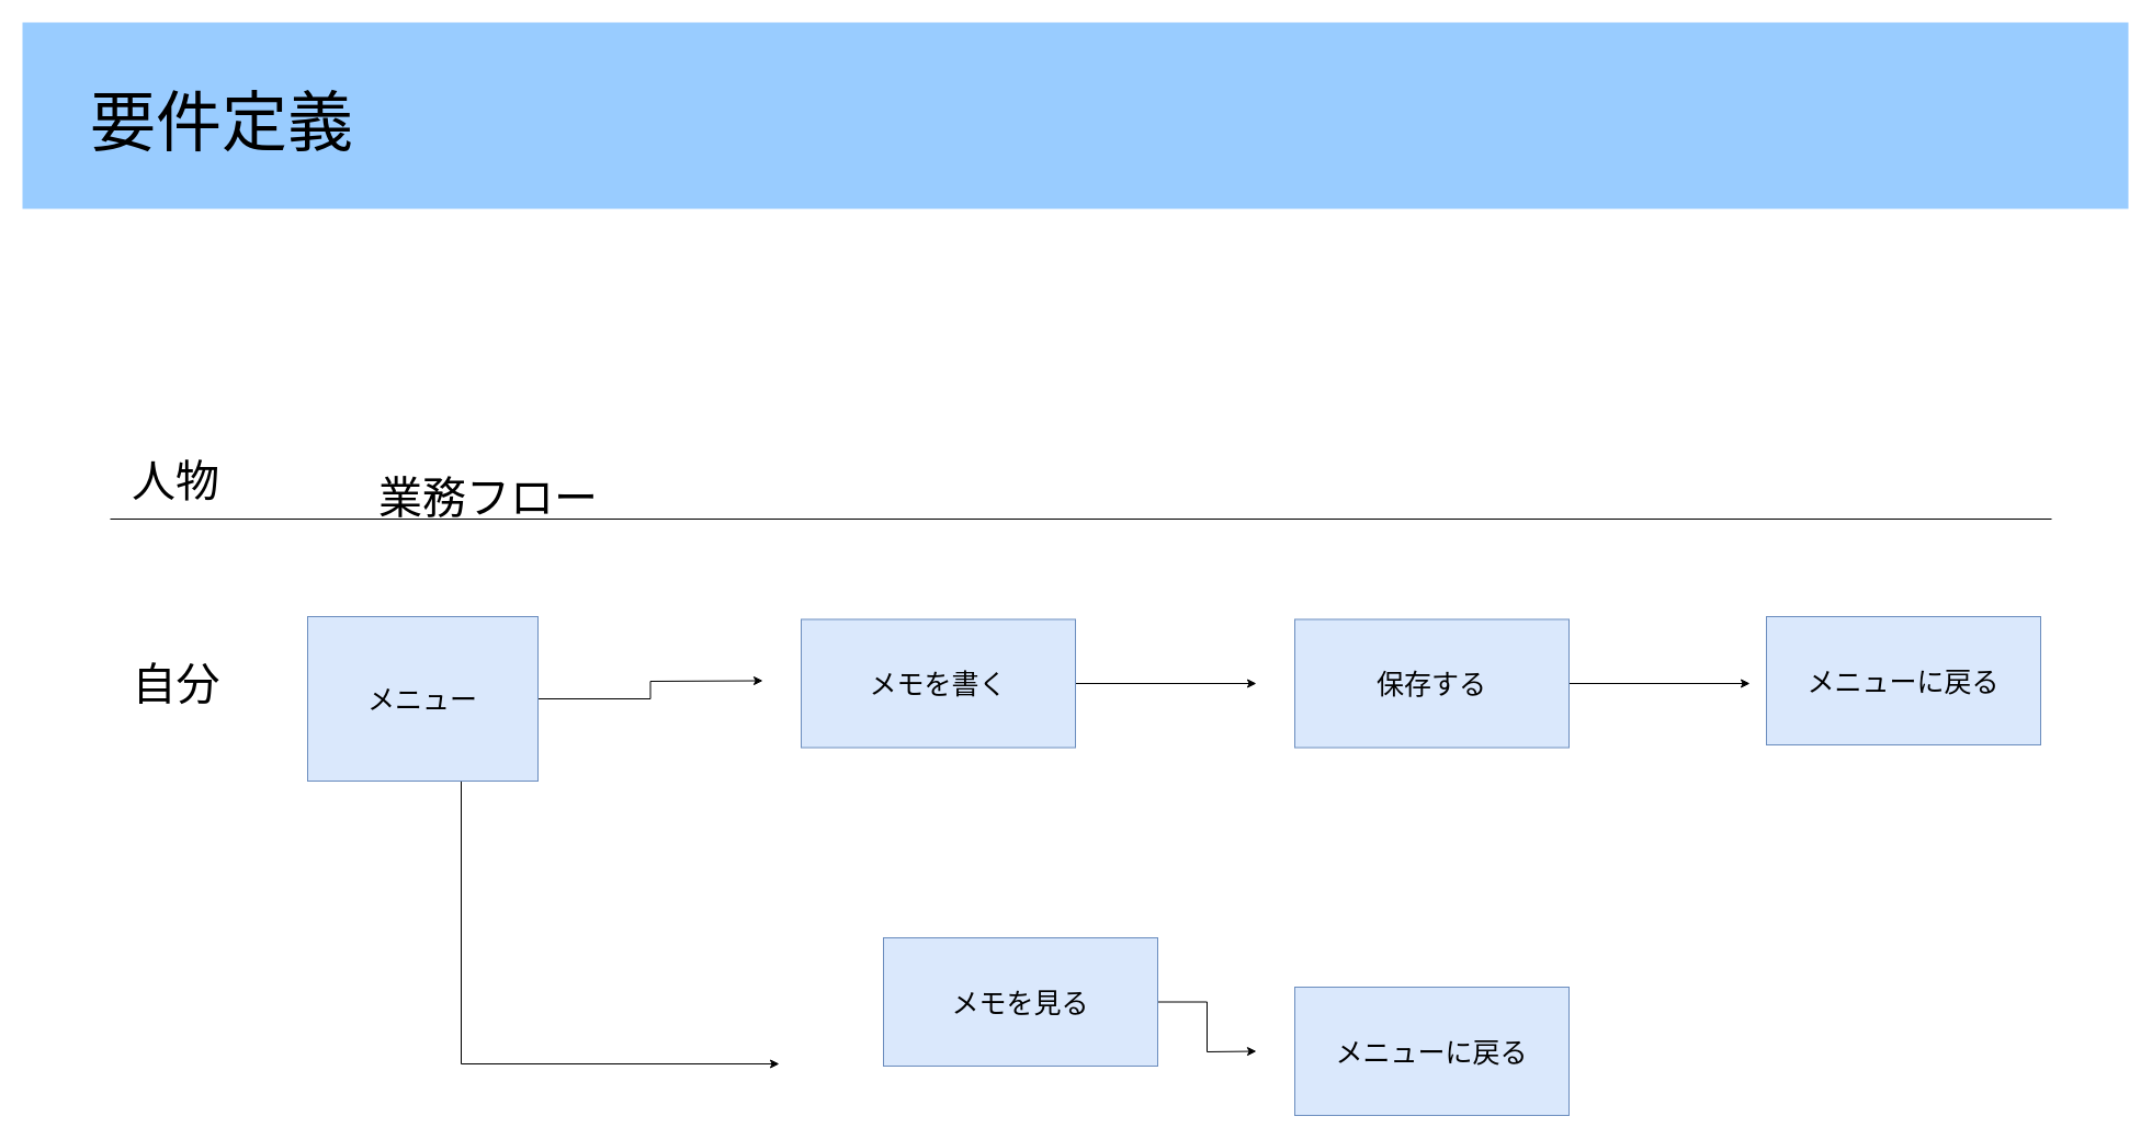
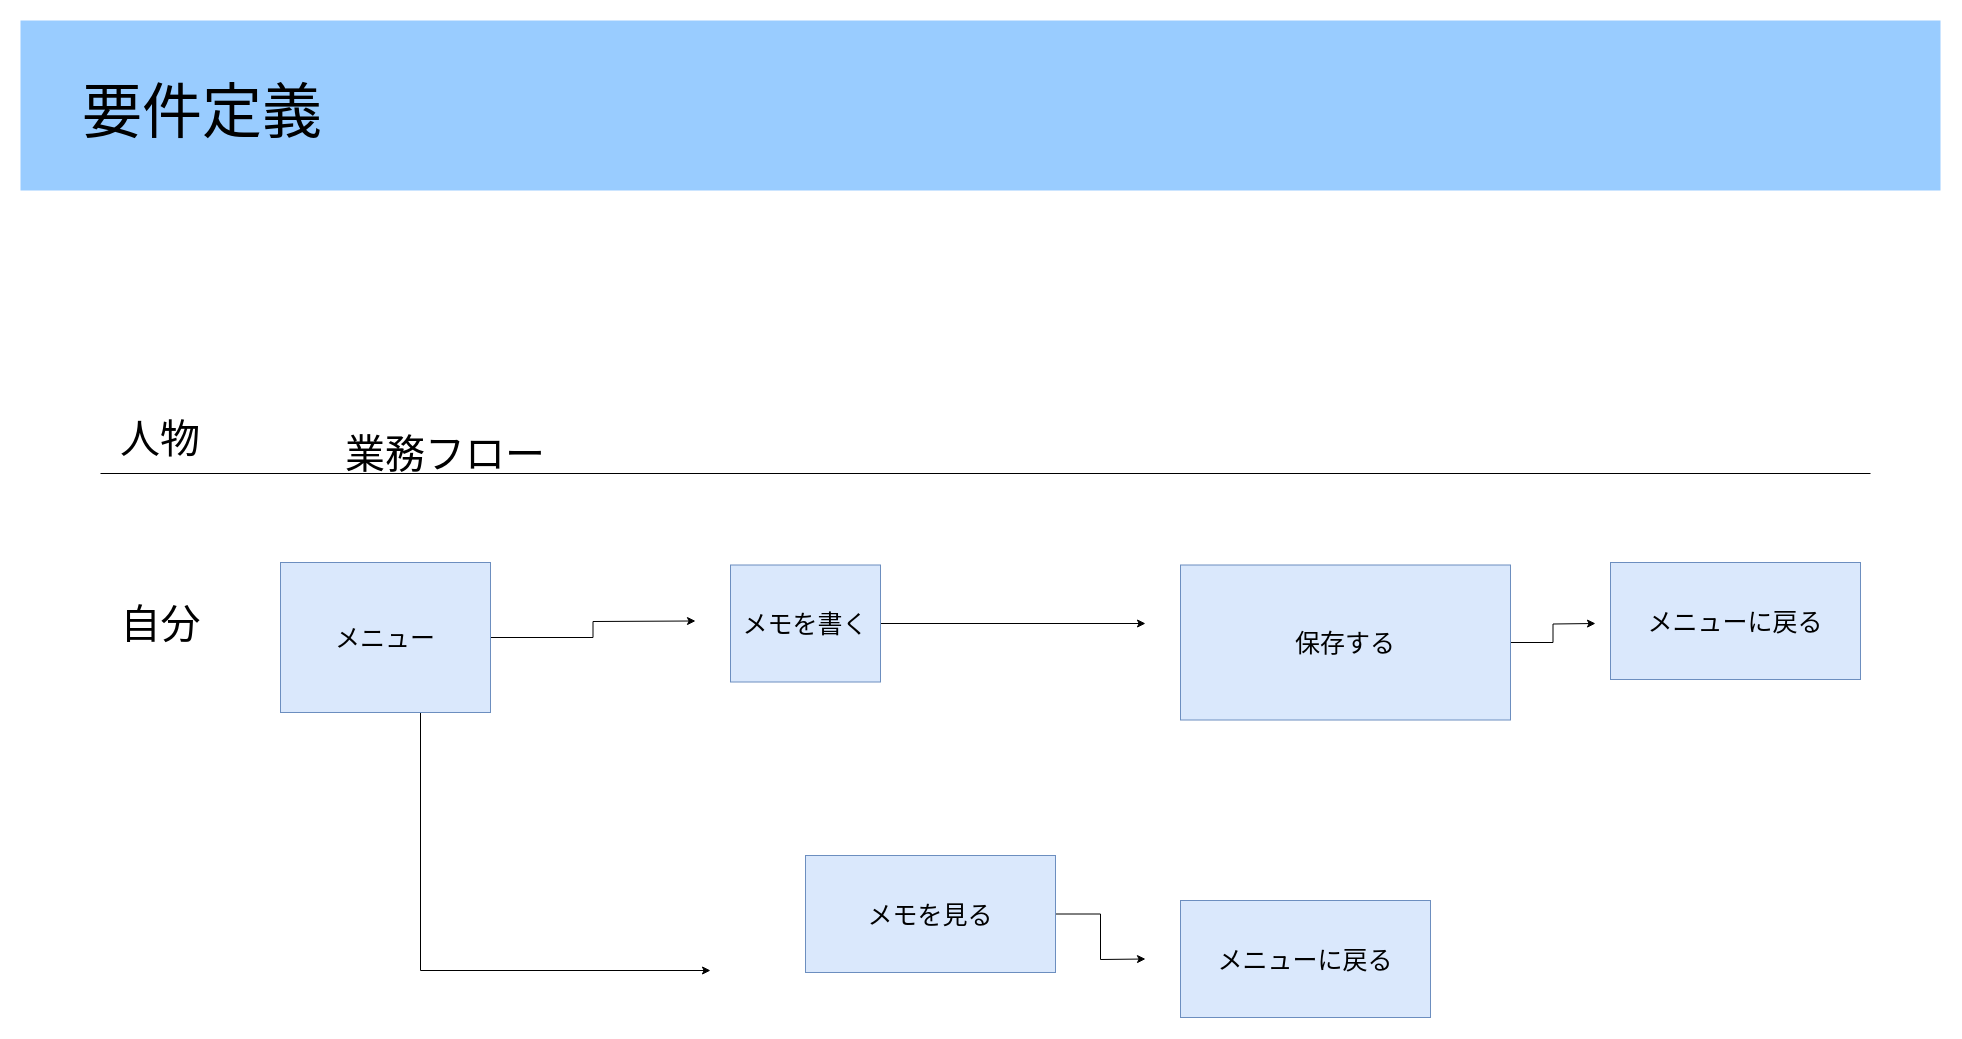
  <mxCell id="0" />
  <mxCell id="1" parent="0" />
  <mxCell id="2" value="" style="rounded=0;whiteSpace=wrap;html=1;fillColor=#99CCFF;strokeColor=none;" parent="1" vertex="1"><mxGeometry width="1920" height="170" as="geometry" x="20" y="20" /></mxCell>
  <mxCell id="3" value="" style="endArrow=none;html=1;rounded=0;" parent="1" edge="1"><mxGeometry width="50" height="50" relative="1" as="geometry"><mxPoint x="100" y="473" as="sourcePoint" /><mxPoint x="1870" y="473" as="targetPoint" /></mxGeometry></mxCell>
  <mxCell id="4" value="&lt;font style=&quot;font-size: 40px;&quot;&gt;人物&lt;/font&gt;" style="text;html=1;strokeColor=none;fillColor=none;align=center;verticalAlign=middle;whiteSpace=wrap;rounded=0;" parent="1" vertex="1"><mxGeometry x="100" y="383" width="120" height="110" as="geometry" /></mxCell>
  <mxCell id="5" value="&lt;font style=&quot;font-size: 40px;&quot;&gt;業務フロー&lt;br&gt;&lt;/font&gt;" style="text;html=1;strokeColor=none;fillColor=none;align=center;verticalAlign=middle;whiteSpace=wrap;rounded=0;" parent="1" vertex="1"><mxGeometry x="260" y="398" width="370" height="110" as="geometry" /></mxCell>
  <mxCell id="6" value="&lt;font style=&quot;font-size: 40px;&quot;&gt;自分&lt;br&gt;&lt;/font&gt;" style="text;html=1;strokeColor=none;fillColor=none;align=center;verticalAlign=middle;whiteSpace=wrap;rounded=0;" parent="1" vertex="1"><mxGeometry x="66.66" y="543" width="186.67" height="160" as="geometry" /></mxCell>
  <mxCell id="7" value="" style="edgeStyle=orthogonalEdgeStyle;rounded=0;orthogonalLoop=1;jettySize=auto;html=1;" edge="1" parent="1" source="9"><mxGeometry relative="1" as="geometry"><mxPoint x="695" y="620.5" as="targetPoint" /></mxGeometry></mxCell>
  <mxCell id="8" value="" style="edgeStyle=orthogonalEdgeStyle;rounded=0;orthogonalLoop=1;jettySize=auto;html=1;" edge="1" parent="1" source="9"><mxGeometry relative="1" as="geometry"><mxPoint x="710" y="970" as="targetPoint" /><Array as="points"><mxPoint x="420" y="970" /></Array></mxGeometry></mxCell>
  <mxCell id="9" value="&lt;font style=&quot;&quot;&gt;&lt;span style=&quot;font-size: 25px;&quot;&gt;メニュー&lt;/span&gt;&lt;br&gt;&lt;/font&gt;" style="text;html=1;strokeColor=#6c8ebf;fillColor=#dae8fc;align=center;verticalAlign=middle;whiteSpace=wrap;rounded=0;" parent="1" vertex="1"><mxGeometry x="280" y="562" width="210" height="150" as="geometry" /></mxCell>
  <mxCell id="10" value="&lt;span style=&quot;font-size: 60px;&quot;&gt;要件定義&lt;/span&gt;" style="text;whiteSpace=wrap;html=1;" parent="1" vertex="1"><mxGeometry x="80" y="70" width="1120" height="130" as="geometry" /></mxCell>
  <mxCell id="11" value="" style="edgeStyle=orthogonalEdgeStyle;rounded=0;orthogonalLoop=1;jettySize=auto;html=1;" edge="1" parent="1" source="12"><mxGeometry relative="1" as="geometry"><mxPoint x="1145" y="623" as="targetPoint" /></mxGeometry></mxCell>
- <mxCell id="12" value="&lt;font style=&quot;&quot;&gt;&lt;span style=&quot;font-size: 25px;&quot;&gt;メモを書く&lt;/span&gt;&lt;br&gt;&lt;/font&gt;" style="text;html=1;strokeColor=#6c8ebf;fillColor=#dae8fc;align=center;verticalAlign=middle;whiteSpace=wrap;rounded=0;" vertex="1" parent="1"><mxGeometry x="730" y="564.5" width="250" height="117" as="geometry" /></mxCell>
+ <mxCell id="12" value="&lt;font style=&quot;&quot;&gt;&lt;span style=&quot;font-size: 25px;&quot;&gt;メモを書く&lt;/span&gt;&lt;br&gt;&lt;/font&gt;" style="text;html=1;strokeColor=#6c8ebf;fillColor=#dae8fc;align=center;verticalAlign=middle;whiteSpace=wrap;rounded=0;" vertex="1" parent="1"><mxGeometry x="730" y="564.5" width="150" height="117" as="geometry" /></mxCell>
  <mxCell id="13" value="" style="edgeStyle=orthogonalEdgeStyle;rounded=0;orthogonalLoop=1;jettySize=auto;html=1;" edge="1" parent="1" source="14"><mxGeometry relative="1" as="geometry"><mxPoint x="1145" y="958.5" as="targetPoint" /></mxGeometry></mxCell>
  <mxCell id="14" value="&lt;font style=&quot;&quot;&gt;&lt;span style=&quot;font-size: 25px;&quot;&gt;メモを見る&lt;/span&gt;&lt;br&gt;&lt;/font&gt;" style="text;html=1;strokeColor=#6c8ebf;fillColor=#dae8fc;align=center;verticalAlign=middle;whiteSpace=wrap;rounded=0;" vertex="1" parent="1"><mxGeometry x="805" y="855" width="250" height="117" as="geometry" /></mxCell>
  <mxCell id="15" value="" style="edgeStyle=orthogonalEdgeStyle;rounded=0;orthogonalLoop=1;jettySize=auto;html=1;" edge="1" parent="1" source="16"><mxGeometry relative="1" as="geometry"><mxPoint x="1595" y="623" as="targetPoint" /></mxGeometry></mxCell>
- <mxCell id="16" value="&lt;span style=&quot;font-size: 25px;&quot;&gt;保存する&lt;br&gt;&lt;/span&gt;" style="text;html=1;strokeColor=#6c8ebf;fillColor=#dae8fc;align=center;verticalAlign=middle;whiteSpace=wrap;rounded=0;" vertex="1" parent="1"><mxGeometry x="1180" y="564.5" width="250" height="117" as="geometry" /></mxCell>
+ <mxCell id="16" value="&lt;span style=&quot;font-size: 25px;&quot;&gt;保存する&lt;br&gt;&lt;/span&gt;" style="text;html=1;strokeColor=#6c8ebf;fillColor=#dae8fc;align=center;verticalAlign=middle;whiteSpace=wrap;rounded=0;" vertex="1" parent="1"><mxGeometry x="1180" y="564.5" width="330" height="155" as="geometry" /></mxCell>
  <mxCell id="17" value="&lt;span style=&quot;font-size: 25px;&quot;&gt;メニューに戻る&lt;br&gt;&lt;/span&gt;" style="text;html=1;strokeColor=#6c8ebf;fillColor=#dae8fc;align=center;verticalAlign=middle;whiteSpace=wrap;rounded=0;" vertex="1" parent="1"><mxGeometry x="1180" y="900" width="250" height="117" as="geometry" /></mxCell>
  <mxCell id="18" value="&lt;span style=&quot;font-size: 25px;&quot;&gt;メニューに戻る&lt;br&gt;&lt;/span&gt;" style="text;html=1;strokeColor=#6c8ebf;fillColor=#dae8fc;align=center;verticalAlign=middle;whiteSpace=wrap;rounded=0;" vertex="1" parent="1"><mxGeometry x="1610" y="562" width="250" height="117" as="geometry" /></mxCell>
